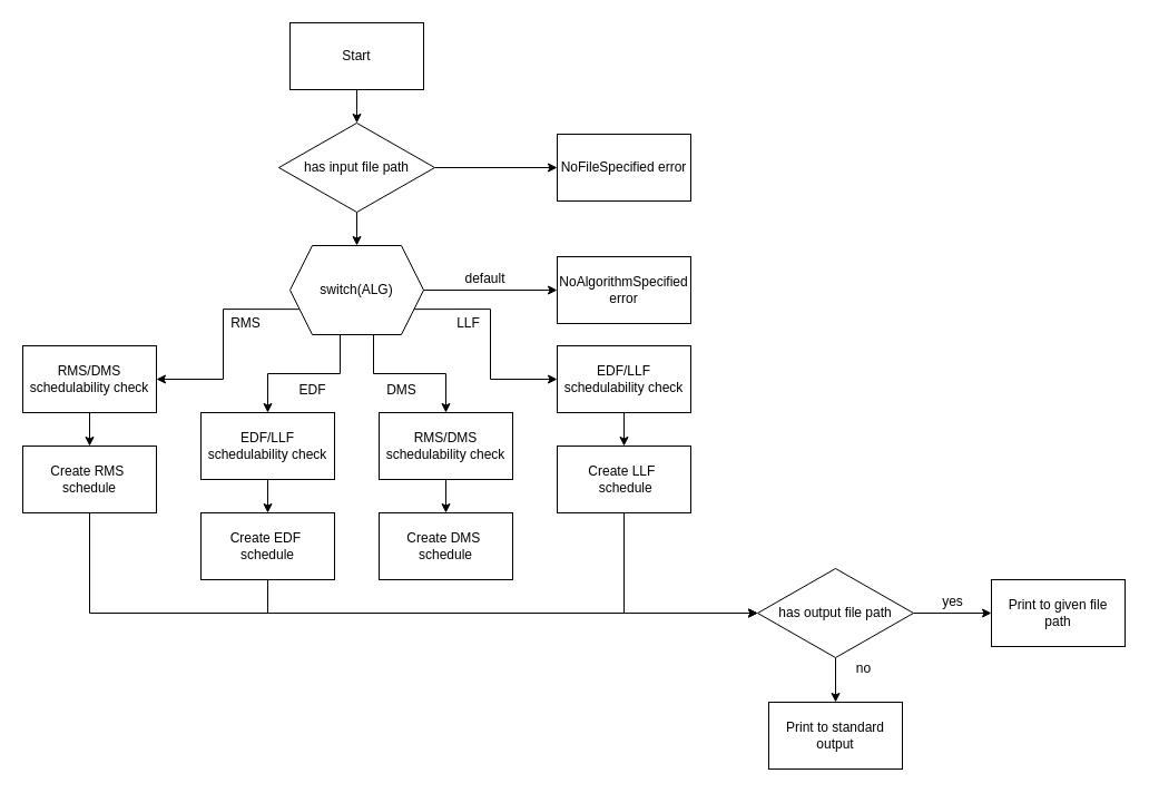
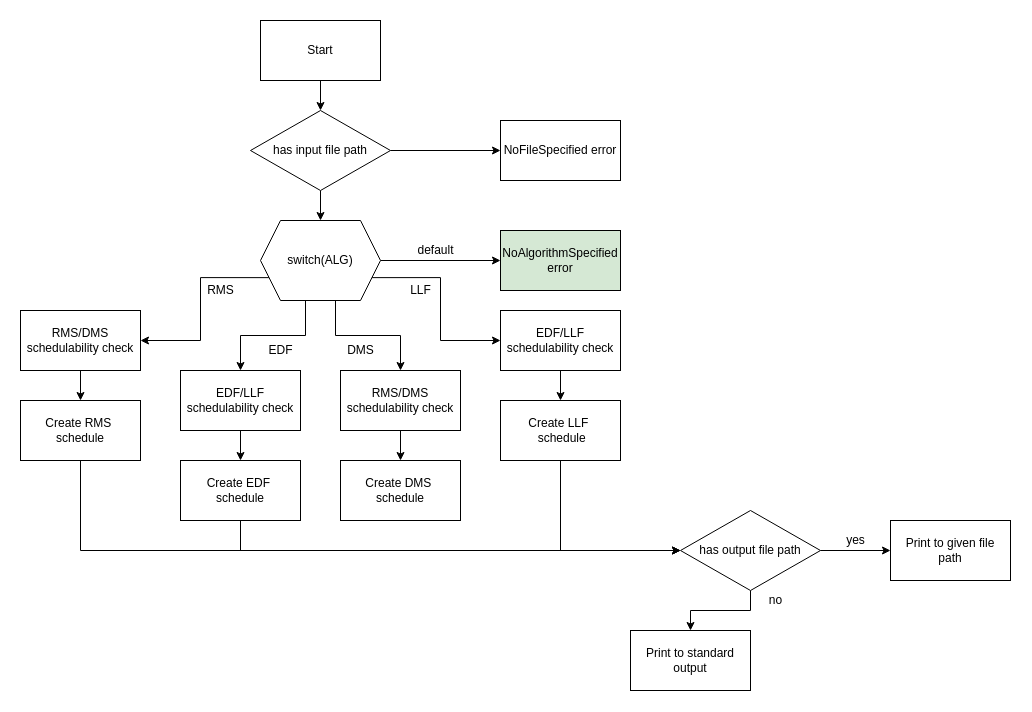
  <mxCell id="0" />
  <mxCell id="1" parent="0" />
  <mxCell id="2" style="edgeStyle=orthogonalEdgeStyle;rounded=0;orthogonalLoop=1;jettySize=auto;html=1;exitX=0.5;exitY=1;exitDx=0;exitDy=0;entryX=0.5;entryY=0;entryDx=0;entryDy=0;" edge="1" parent="1" source="3" target="7"><mxGeometry relative="1" as="geometry" /></mxCell>
  <mxCell id="3" value="Start" style="rounded=0;whiteSpace=wrap;html=1;" vertex="1" parent="1"><mxGeometry x="260" y="20" width="120" height="60" as="geometry" /></mxCell>
  <mxCell id="4" value="NoFileSpecified error" style="rounded=0;whiteSpace=wrap;html=1;" vertex="1" parent="1"><mxGeometry x="500" y="120" width="120" height="60" as="geometry" /></mxCell>
  <mxCell id="5" style="edgeStyle=orthogonalEdgeStyle;rounded=0;orthogonalLoop=1;jettySize=auto;html=1;exitX=1;exitY=0.5;exitDx=0;exitDy=0;entryX=0;entryY=0.5;entryDx=0;entryDy=0;" edge="1" parent="1" source="7" target="4"><mxGeometry relative="1" as="geometry" /></mxCell>
  <mxCell id="6" style="edgeStyle=orthogonalEdgeStyle;rounded=0;orthogonalLoop=1;jettySize=auto;html=1;exitX=0.5;exitY=1;exitDx=0;exitDy=0;entryX=0.5;entryY=0;entryDx=0;entryDy=0;" edge="1" parent="1" source="7"><mxGeometry relative="1" as="geometry"><mxPoint x="320" y="220" as="targetPoint" /></mxGeometry></mxCell>
  <mxCell id="7" value="has input file path" style="rhombus;whiteSpace=wrap;html=1;" vertex="1" parent="1"><mxGeometry x="250" y="110" width="140" height="80" as="geometry" /></mxCell>
  <mxCell id="8" style="edgeStyle=orthogonalEdgeStyle;rounded=0;orthogonalLoop=1;jettySize=auto;html=1;exitX=0.5;exitY=1;exitDx=0;exitDy=0;entryX=0.5;entryY=0;entryDx=0;entryDy=0;" edge="1" parent="1" source="9" target="34"><mxGeometry relative="1" as="geometry" /></mxCell>
  <mxCell id="9" value="EDF/LLF schedulability check" style="rounded=0;whiteSpace=wrap;html=1;" vertex="1" parent="1"><mxGeometry x="500" y="310" width="120" height="60" as="geometry" /></mxCell>
  <mxCell id="10" style="edgeStyle=orthogonalEdgeStyle;rounded=0;orthogonalLoop=1;jettySize=auto;html=1;exitX=1;exitY=0.5;exitDx=0;exitDy=0;entryX=0;entryY=0.5;entryDx=0;entryDy=0;" edge="1" parent="1" source="15" target="22"><mxGeometry relative="1" as="geometry" /></mxCell>
  <mxCell id="11" style="edgeStyle=orthogonalEdgeStyle;rounded=0;orthogonalLoop=1;jettySize=auto;html=1;exitX=1;exitY=0.75;exitDx=0;exitDy=0;entryX=0;entryY=0.5;entryDx=0;entryDy=0;" edge="1" parent="1" source="15" target="9"><mxGeometry relative="1" as="geometry" /></mxCell>
  <mxCell id="12" style="edgeStyle=orthogonalEdgeStyle;rounded=0;orthogonalLoop=1;jettySize=auto;html=1;exitX=0.625;exitY=1;exitDx=0;exitDy=0;entryX=0.5;entryY=0;entryDx=0;entryDy=0;" edge="1" parent="1" source="15" target="19"><mxGeometry relative="1" as="geometry" /></mxCell>
  <mxCell id="13" style="edgeStyle=orthogonalEdgeStyle;rounded=0;orthogonalLoop=1;jettySize=auto;html=1;exitX=0.375;exitY=1;exitDx=0;exitDy=0;entryX=0.5;entryY=0;entryDx=0;entryDy=0;" edge="1" parent="1" source="15" target="21"><mxGeometry relative="1" as="geometry" /></mxCell>
  <mxCell id="14" style="edgeStyle=orthogonalEdgeStyle;rounded=0;orthogonalLoop=1;jettySize=auto;html=1;exitX=0;exitY=0.75;exitDx=0;exitDy=0;entryX=1;entryY=0.5;entryDx=0;entryDy=0;" edge="1" parent="1" source="15" target="17"><mxGeometry relative="1" as="geometry" /></mxCell>
  <mxCell id="15" value="switch(ALG)" style="shape=hexagon;perimeter=hexagonPerimeter2;whiteSpace=wrap;html=1;fixedSize=1;" vertex="1" parent="1"><mxGeometry x="260" y="220" width="120" height="80" as="geometry" /></mxCell>
  <mxCell id="16" style="edgeStyle=orthogonalEdgeStyle;rounded=0;orthogonalLoop=1;jettySize=auto;html=1;exitX=0.5;exitY=1;exitDx=0;exitDy=0;entryX=0.5;entryY=0;entryDx=0;entryDy=0;" edge="1" parent="1" source="17" target="29"><mxGeometry relative="1" as="geometry" /></mxCell>
  <mxCell id="17" value="RMS/DMS&lt;br&gt;schedulability check" style="rounded=0;whiteSpace=wrap;html=1;" vertex="1" parent="1"><mxGeometry x="20" y="310" width="120" height="60" as="geometry" /></mxCell>
  <mxCell id="18" style="edgeStyle=orthogonalEdgeStyle;rounded=0;orthogonalLoop=1;jettySize=auto;html=1;exitX=0.5;exitY=1;exitDx=0;exitDy=0;entryX=0.5;entryY=0;entryDx=0;entryDy=0;" edge="1" parent="1" source="19" target="32"><mxGeometry relative="1" as="geometry" /></mxCell>
  <mxCell id="19" value="RMS/DMS&lt;br&gt;schedulability check" style="rounded=0;whiteSpace=wrap;html=1;" vertex="1" parent="1"><mxGeometry x="340" y="370" width="120" height="60" as="geometry" /></mxCell>
  <mxCell id="20" style="edgeStyle=orthogonalEdgeStyle;rounded=0;orthogonalLoop=1;jettySize=auto;html=1;exitX=0.5;exitY=1;exitDx=0;exitDy=0;entryX=0.5;entryY=0;entryDx=0;entryDy=0;" edge="1" parent="1" source="21" target="31"><mxGeometry relative="1" as="geometry" /></mxCell>
  <mxCell id="21" value="EDF/LLF&lt;br&gt;schedulability check" style="rounded=0;whiteSpace=wrap;html=1;" vertex="1" parent="1"><mxGeometry x="180" y="370" width="120" height="60" as="geometry" /></mxCell>
- <mxCell id="22" value="NoAlgorithmSpecified error" style="rounded=0;whiteSpace=wrap;html=1;" vertex="1" parent="1"><mxGeometry x="500" y="230" width="120" height="60" as="geometry" /></mxCell>
+ <mxCell id="22" value="NoAlgorithmSpecified error" style="rounded=0;whiteSpace=wrap;html=1;fillColor=#d5e8d4;" vertex="1" parent="1"><mxGeometry x="500" y="230" width="120" height="60" as="geometry" /></mxCell>
  <mxCell id="23" value="default" style="text;html=1;align=center;verticalAlign=middle;resizable=0;points=[];autosize=1;" vertex="1" parent="1"><mxGeometry x="410" y="240" width="50" height="20" as="geometry" /></mxCell>
  <mxCell id="24" value="RMS" style="text;html=1;align=center;verticalAlign=middle;resizable=0;points=[];autosize=1;" vertex="1" parent="1"><mxGeometry x="200" y="280" width="40" height="20" as="geometry" /></mxCell>
  <mxCell id="25" value="EDF" style="text;html=1;align=center;verticalAlign=middle;resizable=0;points=[];autosize=1;" vertex="1" parent="1"><mxGeometry x="260" y="340" width="40" height="20" as="geometry" /></mxCell>
  <mxCell id="26" value="DMS&lt;span style=&quot;color: rgba(0 , 0 , 0 , 0) ; font-family: monospace ; font-size: 0px&quot;&gt;%3CmxGraphModel%3E%3Croot%3E%3CmxCell%20id%3D%220%22%2F%3E%3CmxCell%20id%3D%221%22%20parent%3D%220%22%2F%3E%3CmxCell%20id%3D%222%22%20value%3D%22EDF%22%20style%3D%22text%3Bhtml%3D1%3Balign%3Dcenter%3BverticalAlign%3Dmiddle%3Bresizable%3D0%3Bpoints%3D%5B%5D%3Bautosize%3D1%3B%22%20vertex%3D%221%22%20parent%3D%221%22%3E%3CmxGeometry%20x%3D%22100%22%20y%3D%22390%22%20width%3D%2240%22%20height%3D%2220%22%20as%3D%22geometry%22%2F%3E%3C%2FmxCell%3E%3C%2Froot%3E%3C%2FmxGraphModel%3E&lt;/span&gt;" style="text;html=1;align=center;verticalAlign=middle;resizable=0;points=[];autosize=1;" vertex="1" parent="1"><mxGeometry x="340" y="340" width="40" height="20" as="geometry" /></mxCell>
  <mxCell id="27" value="LLF" style="text;html=1;align=center;verticalAlign=middle;resizable=0;points=[];autosize=1;" vertex="1" parent="1"><mxGeometry x="400" y="280" width="40" height="20" as="geometry" /></mxCell>
  <mxCell id="28" style="edgeStyle=orthogonalEdgeStyle;rounded=0;orthogonalLoop=1;jettySize=auto;html=1;exitX=0.5;exitY=1;exitDx=0;exitDy=0;entryX=0;entryY=0.5;entryDx=0;entryDy=0;" edge="1" parent="1" source="29" target="37"><mxGeometry relative="1" as="geometry" /></mxCell>
  <mxCell id="29" value="Create RMS&amp;nbsp; schedule" style="rounded=0;whiteSpace=wrap;html=1;" vertex="1" parent="1"><mxGeometry x="20" y="400" width="120" height="60" as="geometry" /></mxCell>
  <mxCell id="30" style="edgeStyle=orthogonalEdgeStyle;rounded=0;orthogonalLoop=1;jettySize=auto;html=1;exitX=0.5;exitY=1;exitDx=0;exitDy=0;entryX=0;entryY=0.5;entryDx=0;entryDy=0;" edge="1" parent="1" source="31" target="37"><mxGeometry relative="1" as="geometry" /></mxCell>
  <mxCell id="31" value="Create EDF&amp;nbsp; schedule" style="rounded=0;whiteSpace=wrap;html=1;" vertex="1" parent="1"><mxGeometry x="180" y="460" width="120" height="60" as="geometry" /></mxCell>
  <mxCell id="32" value="Create DMS&amp;nbsp; schedule" style="rounded=0;whiteSpace=wrap;html=1;" vertex="1" parent="1"><mxGeometry x="340" y="460" width="120" height="60" as="geometry" /></mxCell>
  <mxCell id="33" style="edgeStyle=orthogonalEdgeStyle;rounded=0;orthogonalLoop=1;jettySize=auto;html=1;exitX=0.5;exitY=1;exitDx=0;exitDy=0;entryX=0;entryY=0.5;entryDx=0;entryDy=0;" edge="1" parent="1" source="34" target="37"><mxGeometry relative="1" as="geometry" /></mxCell>
  <mxCell id="34" value="Create LLF&amp;nbsp; &amp;nbsp;schedule" style="rounded=0;whiteSpace=wrap;html=1;" vertex="1" parent="1"><mxGeometry x="500" y="400" width="120" height="60" as="geometry" /></mxCell>
  <mxCell id="35" style="edgeStyle=orthogonalEdgeStyle;rounded=0;orthogonalLoop=1;jettySize=auto;html=1;exitX=1;exitY=0.5;exitDx=0;exitDy=0;entryX=0;entryY=0.5;entryDx=0;entryDy=0;" edge="1" parent="1" source="37" target="38"><mxGeometry relative="1" as="geometry" /></mxCell>
  <mxCell id="36" style="edgeStyle=orthogonalEdgeStyle;rounded=0;orthogonalLoop=1;jettySize=auto;html=1;exitX=0.5;exitY=1;exitDx=0;exitDy=0;entryX=0.5;entryY=0;entryDx=0;entryDy=0;" edge="1" parent="1" source="37" target="39"><mxGeometry relative="1" as="geometry" /></mxCell>
  <mxCell id="37" value="has output file path" style="rhombus;whiteSpace=wrap;html=1;" vertex="1" parent="1"><mxGeometry x="680" y="510" width="140" height="80" as="geometry" /></mxCell>
  <mxCell id="38" value="Print to given file &lt;br&gt;path" style="rounded=0;whiteSpace=wrap;html=1;" vertex="1" parent="1"><mxGeometry x="890" y="520" width="120" height="60" as="geometry" /></mxCell>
- <mxCell id="39" value="Print to standard&lt;br&gt;output" style="rounded=0;whiteSpace=wrap;html=1;" vertex="1" parent="1"><mxGeometry x="690" y="630" width="120" height="60" as="geometry" /></mxCell>
+ <mxCell id="39" value="Print to standard&lt;br&gt;output" style="rounded=0;whiteSpace=wrap;html=1;" vertex="1" parent="1"><mxGeometry x="630" y="630" width="120" height="60" as="geometry" /></mxCell>
  <mxCell id="40" value="yes" style="text;html=1;align=center;verticalAlign=middle;resizable=0;points=[];autosize=1;" vertex="1" parent="1"><mxGeometry x="840" y="530" width="30" height="20" as="geometry" /></mxCell>
  <mxCell id="41" value="no" style="text;html=1;align=center;verticalAlign=middle;resizable=0;points=[];autosize=1;" vertex="1" parent="1"><mxGeometry x="760" y="590" width="30" height="20" as="geometry" /></mxCell>
